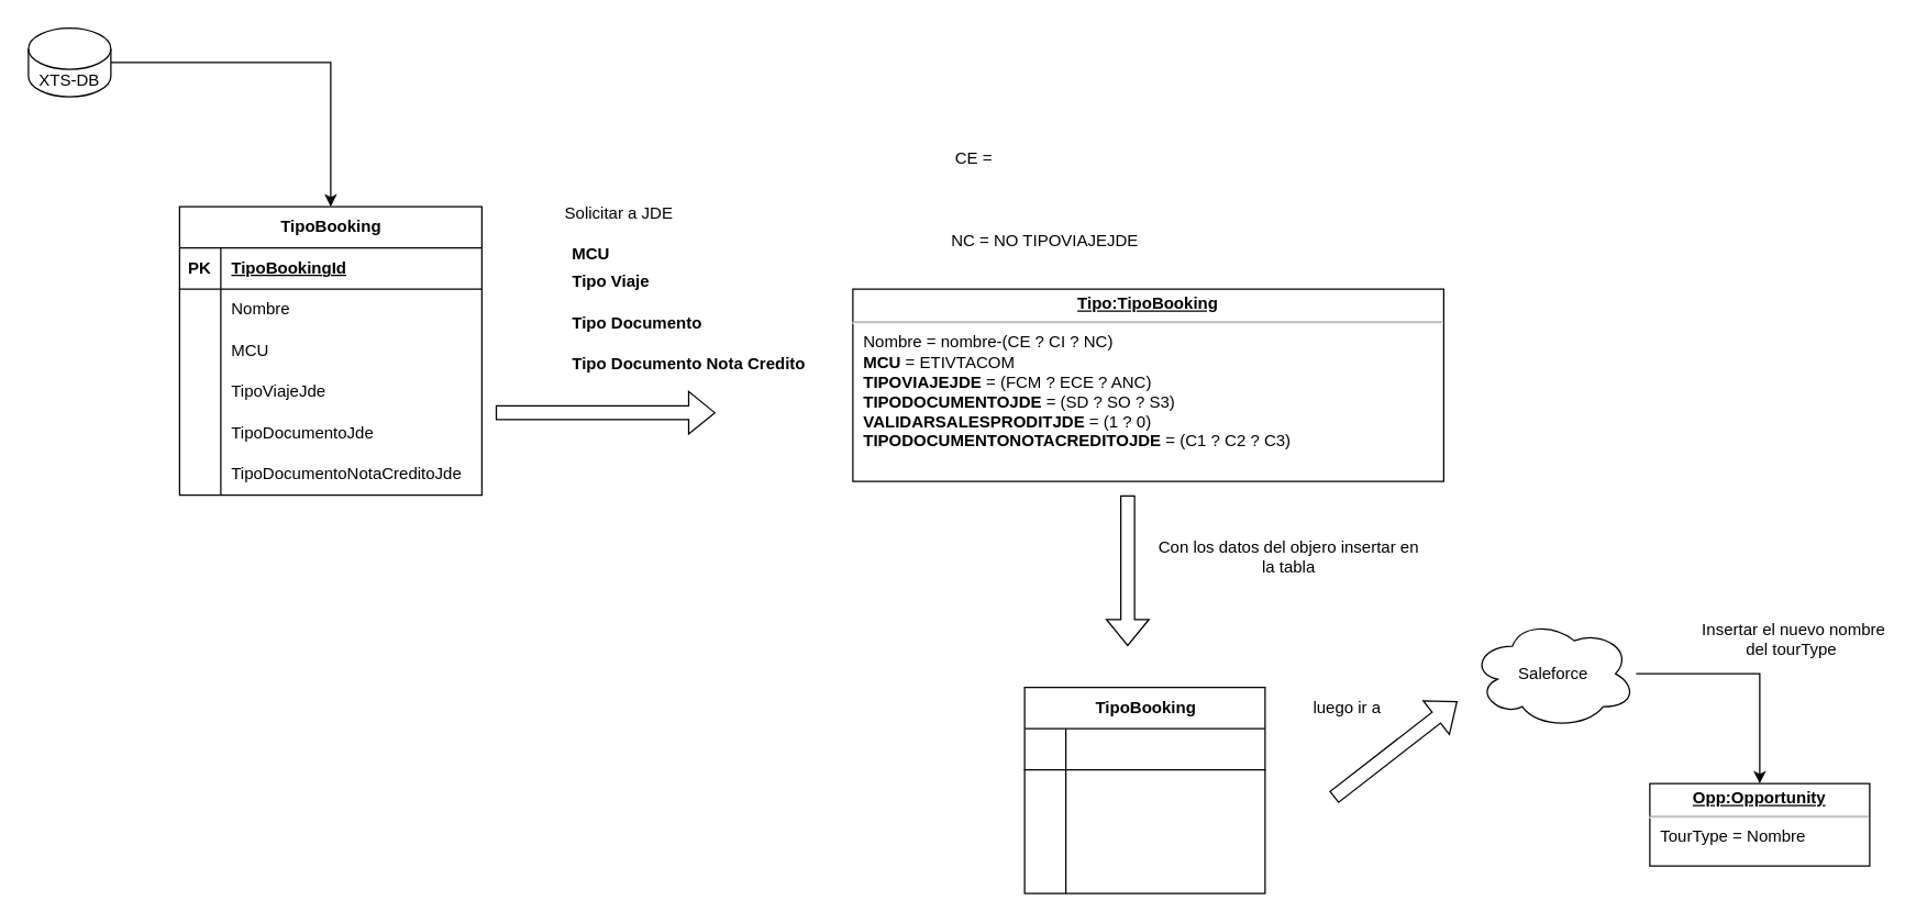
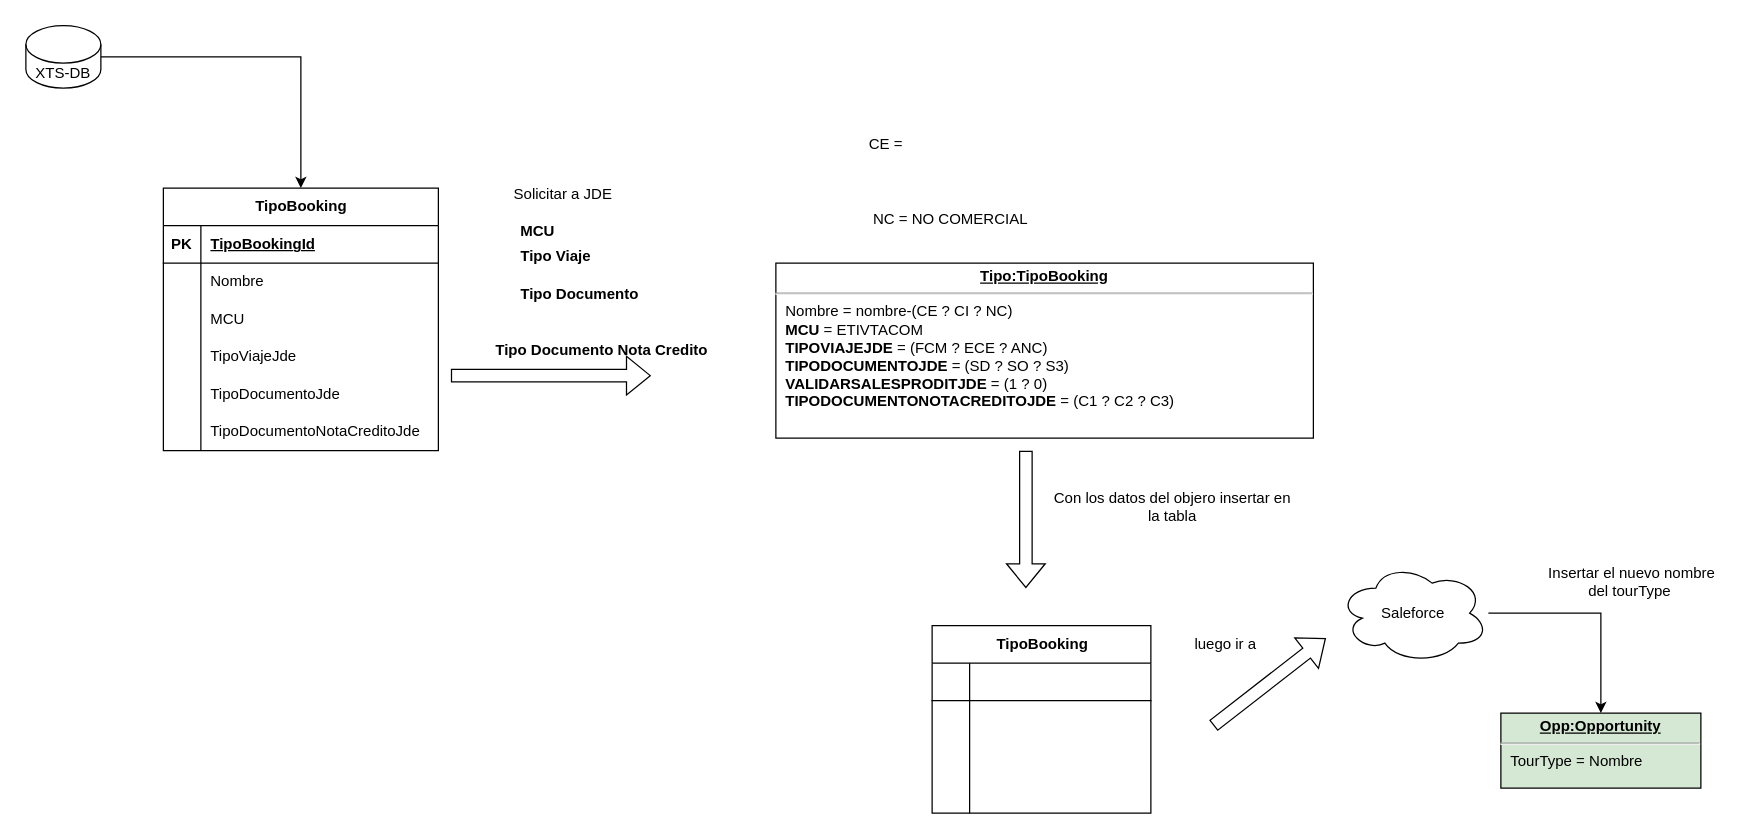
  <mxCell id="0" />
  <mxCell id="1" parent="0" />
  <mxCell id="2" style="edgeStyle=orthogonalEdgeStyle;rounded=0;orthogonalLoop=1;jettySize=auto;html=1;entryX=0.5;entryY=0;entryDx=0;entryDy=0;" edge="1" parent="1" source="3" target="4"><mxGeometry relative="1" as="geometry" /></mxCell>
  <mxCell id="3" value="XTS-DB" style="shape=cylinder3;whiteSpace=wrap;html=1;boundedLbl=1;backgroundOutline=1;size=15;" vertex="1" parent="1"><mxGeometry x="20" y="20" width="60" height="50" as="geometry" /></mxCell>
  <mxCell id="4" value="TipoBooking" style="shape=table;startSize=30;container=1;collapsible=1;childLayout=tableLayout;fixedRows=1;rowLines=0;fontStyle=1;align=center;resizeLast=1;html=1;" vertex="1" parent="1"><mxGeometry x="130" y="150" width="220" height="210" as="geometry" /></mxCell>
  <mxCell id="5" value="" style="shape=tableRow;horizontal=0;startSize=0;swimlaneHead=0;swimlaneBody=0;fillColor=none;collapsible=0;dropTarget=0;points=[[0,0.5],[1,0.5]];portConstraint=eastwest;top=0;left=0;right=0;bottom=1;" vertex="1" parent="4"><mxGeometry y="30" width="220" height="30" as="geometry" /></mxCell>
  <mxCell id="6" value="PK" style="shape=partialRectangle;connectable=0;fillColor=none;top=0;left=0;bottom=0;right=0;fontStyle=1;overflow=hidden;whiteSpace=wrap;html=1;" vertex="1" parent="5"><mxGeometry width="30" height="30" as="geometry"><mxRectangle width="30" height="30" as="alternateBounds" /></mxGeometry></mxCell>
  <mxCell id="7" value="TipoBookingId" style="shape=partialRectangle;connectable=0;fillColor=none;top=0;left=0;bottom=0;right=0;align=left;spacingLeft=6;fontStyle=5;overflow=hidden;whiteSpace=wrap;html=1;" vertex="1" parent="5"><mxGeometry x="30" width="190" height="30" as="geometry"><mxRectangle width="190" height="30" as="alternateBounds" /></mxGeometry></mxCell>
  <mxCell id="8" value="" style="shape=tableRow;horizontal=0;startSize=0;swimlaneHead=0;swimlaneBody=0;fillColor=none;collapsible=0;dropTarget=0;points=[[0,0.5],[1,0.5]];portConstraint=eastwest;top=0;left=0;right=0;bottom=0;" vertex="1" parent="4"><mxGeometry y="60" width="220" height="30" as="geometry" /></mxCell>
  <mxCell id="9" value="" style="shape=partialRectangle;connectable=0;fillColor=none;top=0;left=0;bottom=0;right=0;editable=1;overflow=hidden;whiteSpace=wrap;html=1;" vertex="1" parent="8"><mxGeometry width="30" height="30" as="geometry"><mxRectangle width="30" height="30" as="alternateBounds" /></mxGeometry></mxCell>
  <mxCell id="10" value="Nombre" style="shape=partialRectangle;connectable=0;fillColor=none;top=0;left=0;bottom=0;right=0;align=left;spacingLeft=6;overflow=hidden;whiteSpace=wrap;html=1;" vertex="1" parent="8"><mxGeometry x="30" width="190" height="30" as="geometry"><mxRectangle width="190" height="30" as="alternateBounds" /></mxGeometry></mxCell>
  <mxCell id="11" value="" style="shape=tableRow;horizontal=0;startSize=0;swimlaneHead=0;swimlaneBody=0;fillColor=none;collapsible=0;dropTarget=0;points=[[0,0.5],[1,0.5]];portConstraint=eastwest;top=0;left=0;right=0;bottom=0;" vertex="1" parent="4"><mxGeometry y="90" width="220" height="30" as="geometry" /></mxCell>
  <mxCell id="12" value="" style="shape=partialRectangle;connectable=0;fillColor=none;top=0;left=0;bottom=0;right=0;editable=1;overflow=hidden;whiteSpace=wrap;html=1;" vertex="1" parent="11"><mxGeometry width="30" height="30" as="geometry"><mxRectangle width="30" height="30" as="alternateBounds" /></mxGeometry></mxCell>
  <mxCell id="13" value="MCU" style="shape=partialRectangle;connectable=0;fillColor=none;top=0;left=0;bottom=0;right=0;align=left;spacingLeft=6;overflow=hidden;whiteSpace=wrap;html=1;" vertex="1" parent="11"><mxGeometry x="30" width="190" height="30" as="geometry"><mxRectangle width="190" height="30" as="alternateBounds" /></mxGeometry></mxCell>
  <mxCell id="14" value="" style="shape=tableRow;horizontal=0;startSize=0;swimlaneHead=0;swimlaneBody=0;fillColor=none;collapsible=0;dropTarget=0;points=[[0,0.5],[1,0.5]];portConstraint=eastwest;top=0;left=0;right=0;bottom=0;" vertex="1" parent="4"><mxGeometry y="120" width="220" height="30" as="geometry" /></mxCell>
  <mxCell id="15" value="" style="shape=partialRectangle;connectable=0;fillColor=none;top=0;left=0;bottom=0;right=0;editable=1;overflow=hidden;whiteSpace=wrap;html=1;" vertex="1" parent="14"><mxGeometry width="30" height="30" as="geometry"><mxRectangle width="30" height="30" as="alternateBounds" /></mxGeometry></mxCell>
  <mxCell id="16" value="TipoViajeJde" style="shape=partialRectangle;connectable=0;fillColor=none;top=0;left=0;bottom=0;right=0;align=left;spacingLeft=6;overflow=hidden;whiteSpace=wrap;html=1;" vertex="1" parent="14"><mxGeometry x="30" width="190" height="30" as="geometry"><mxRectangle width="190" height="30" as="alternateBounds" /></mxGeometry></mxCell>
  <mxCell id="17" value="" style="shape=tableRow;horizontal=0;startSize=0;swimlaneHead=0;swimlaneBody=0;fillColor=none;collapsible=0;dropTarget=0;points=[[0,0.5],[1,0.5]];portConstraint=eastwest;top=0;left=0;right=0;bottom=0;" vertex="1" parent="4"><mxGeometry y="150" width="220" height="30" as="geometry" /></mxCell>
  <mxCell id="18" value="" style="shape=partialRectangle;connectable=0;fillColor=none;top=0;left=0;bottom=0;right=0;editable=1;overflow=hidden;whiteSpace=wrap;html=1;" vertex="1" parent="17"><mxGeometry width="30" height="30" as="geometry"><mxRectangle width="30" height="30" as="alternateBounds" /></mxGeometry></mxCell>
  <mxCell id="19" value="TipoDocumentoJde" style="shape=partialRectangle;connectable=0;fillColor=none;top=0;left=0;bottom=0;right=0;align=left;spacingLeft=6;overflow=hidden;whiteSpace=wrap;html=1;" vertex="1" parent="17"><mxGeometry x="30" width="190" height="30" as="geometry"><mxRectangle width="190" height="30" as="alternateBounds" /></mxGeometry></mxCell>
  <mxCell id="20" value="" style="shape=tableRow;horizontal=0;startSize=0;swimlaneHead=0;swimlaneBody=0;fillColor=none;collapsible=0;dropTarget=0;points=[[0,0.5],[1,0.5]];portConstraint=eastwest;top=0;left=0;right=0;bottom=0;" vertex="1" parent="4"><mxGeometry y="180" width="220" height="30" as="geometry" /></mxCell>
  <mxCell id="21" value="" style="shape=partialRectangle;connectable=0;fillColor=none;top=0;left=0;bottom=0;right=0;editable=1;overflow=hidden;whiteSpace=wrap;html=1;" vertex="1" parent="20"><mxGeometry width="30" height="30" as="geometry"><mxRectangle width="30" height="30" as="alternateBounds" /></mxGeometry></mxCell>
  <mxCell id="22" value="TipoDocumentoNotaCreditoJde" style="shape=partialRectangle;connectable=0;fillColor=none;top=0;left=0;bottom=0;right=0;align=left;spacingLeft=6;overflow=hidden;whiteSpace=wrap;html=1;" vertex="1" parent="20"><mxGeometry x="30" width="190" height="30" as="geometry"><mxRectangle width="190" height="30" as="alternateBounds" /></mxGeometry></mxCell>
  <mxCell id="23" value="" style="shape=flexArrow;endArrow=classic;html=1;rounded=0;" edge="1" parent="1"><mxGeometry width="50" height="50" relative="1" as="geometry"><mxPoint x="360" y="300" as="sourcePoint" /><mxPoint x="520" y="300" as="targetPoint" /></mxGeometry></mxCell>
  <mxCell id="24" value="Solicitar a JDE" style="text;html=1;align=center;verticalAlign=middle;whiteSpace=wrap;rounded=0;" vertex="1" parent="1"><mxGeometry x="400" y="140" width="100" height="30" as="geometry" /></mxCell>
  <mxCell id="25" value="MCU" style="text;strokeColor=none;fillColor=none;align=left;verticalAlign=middle;spacingLeft=4;spacingRight=4;overflow=hidden;points=[[0,0.5],[1,0.5]];portConstraint=eastwest;rotatable=0;whiteSpace=wrap;html=1;fontStyle=1" vertex="1" parent="1"><mxGeometry x="410" y="170" width="80" height="30" as="geometry" /></mxCell>
  <mxCell id="26" value="Tipo Viaje" style="text;strokeColor=none;fillColor=none;align=left;verticalAlign=middle;spacingLeft=4;spacingRight=4;overflow=hidden;points=[[0,0.5],[1,0.5]];portConstraint=eastwest;rotatable=0;whiteSpace=wrap;html=1;fontStyle=1" vertex="1" parent="1"><mxGeometry x="410" y="190" width="210" height="30" as="geometry" /></mxCell>
  <mxCell id="27" value="Tipo Documento&amp;nbsp;" style="text;strokeColor=none;fillColor=none;align=left;verticalAlign=middle;spacingLeft=4;spacingRight=4;overflow=hidden;points=[[0,0.5],[1,0.5]];portConstraint=eastwest;rotatable=0;whiteSpace=wrap;html=1;fontStyle=1" vertex="1" parent="1"><mxGeometry x="410" y="220" width="180" height="30" as="geometry" /></mxCell>
- <mxCell id="28" value="Tipo Documento Nota Credito" style="text;strokeColor=none;fillColor=none;align=left;verticalAlign=middle;spacingLeft=4;spacingRight=4;overflow=hidden;points=[[0,0.5],[1,0.5]];portConstraint=eastwest;rotatable=0;whiteSpace=wrap;html=1;fontStyle=1" vertex="1" parent="1"><mxGeometry x="410" y="250" width="190" height="30" as="geometry" /></mxCell>
+ <mxCell id="28" value="Tipo Documento Nota Credito" style="text;strokeColor=none;fillColor=none;align=left;verticalAlign=middle;spacingLeft=4;spacingRight=4;overflow=hidden;points=[[0,0.5],[1,0.5]];portConstraint=eastwest;rotatable=0;whiteSpace=wrap;html=1;fontStyle=1" vertex="1" parent="1"><mxGeometry x="390" y="265" width="190" height="30" as="geometry" /></mxCell>
  <mxCell id="29" value="&lt;p style=&quot;margin:0px;margin-top:4px;text-align:center;text-decoration:underline;&quot;&gt;&lt;b&gt;Tipo:TipoBooking&lt;/b&gt;&lt;/p&gt;&lt;hr&gt;&lt;p style=&quot;margin:0px;margin-left:8px;&quot;&gt;Nombre = nombre-(CE ? CI ? NC)&lt;br&gt;&lt;b&gt;MCU&lt;/b&gt; = ETIVTACOM&lt;br&gt;&lt;b&gt;TIPOVIAJEJDE&lt;/b&gt; = (FCM ? ECE ? ANC)&lt;/p&gt;&lt;p style=&quot;margin:0px;margin-left:8px;&quot;&gt;&lt;b&gt;TIPODOCUMENTOJDE&lt;/b&gt; = (SD ? SO ? S3)&lt;/p&gt;&lt;p style=&quot;margin:0px;margin-left:8px;&quot;&gt;&lt;b&gt;VALIDARSALESPRODITJDE&lt;/b&gt; = (1 ? 0)&lt;/p&gt;&lt;p style=&quot;margin:0px;margin-left:8px;&quot;&gt;&lt;b&gt;TIPODOCUMENTONOTACREDITOJDE&lt;/b&gt; = (C1 ? C2 ? C3)&lt;/p&gt;" style="verticalAlign=top;align=left;overflow=fill;html=1;whiteSpace=wrap;" vertex="1" parent="1"><mxGeometry x="620" y="210" width="430" height="140" as="geometry" /></mxCell>
  <mxCell id="30" value="CE =&amp;nbsp;" style="text;html=1;align=center;verticalAlign=middle;whiteSpace=wrap;rounded=0;" vertex="1" parent="1"><mxGeometry x="660" y="100" width="100" height="30" as="geometry" /></mxCell>
- <mxCell id="31" value="NC = NO TIPOVIAJEJDE" style="text;html=1;align=center;verticalAlign=middle;whiteSpace=wrap;rounded=0;" vertex="1" parent="1"><mxGeometry x="660" y="160" width="200" height="30" as="geometry" /></mxCell>
+ <mxCell id="31" value="NC = NO COMERCIAL" style="text;html=1;align=center;verticalAlign=middle;whiteSpace=wrap;rounded=0;" vertex="1" parent="1"><mxGeometry x="660" y="160" width="200" height="30" as="geometry" /></mxCell>
  <mxCell id="32" value="" style="shape=flexArrow;endArrow=classic;html=1;rounded=0;" edge="1" parent="1"><mxGeometry width="50" height="50" relative="1" as="geometry"><mxPoint x="820" y="360" as="sourcePoint" /><mxPoint x="820" y="470" as="targetPoint" /></mxGeometry></mxCell>
  <mxCell id="33" value="TipoBooking" style="shape=table;startSize=30;container=1;collapsible=1;childLayout=tableLayout;fixedRows=1;rowLines=0;fontStyle=1;align=center;resizeLast=1;html=1;" vertex="1" parent="1"><mxGeometry x="745" y="500" width="175" height="150" as="geometry" /></mxCell>
  <mxCell id="34" value="" style="shape=tableRow;horizontal=0;startSize=0;swimlaneHead=0;swimlaneBody=0;fillColor=none;collapsible=0;dropTarget=0;points=[[0,0.5],[1,0.5]];portConstraint=eastwest;top=0;left=0;right=0;bottom=1;" vertex="1" parent="33"><mxGeometry y="30" width="175" height="30" as="geometry" /></mxCell>
  <mxCell id="35" value="" style="shape=partialRectangle;connectable=0;fillColor=none;top=0;left=0;bottom=0;right=0;fontStyle=1;overflow=hidden;whiteSpace=wrap;html=1;" vertex="1" parent="34"><mxGeometry width="30" height="30" as="geometry"><mxRectangle width="30" height="30" as="alternateBounds" /></mxGeometry></mxCell>
  <mxCell id="36" value="" style="shape=partialRectangle;connectable=0;fillColor=none;top=0;left=0;bottom=0;right=0;align=left;spacingLeft=6;fontStyle=5;overflow=hidden;whiteSpace=wrap;html=1;" vertex="1" parent="34"><mxGeometry x="30" width="145" height="30" as="geometry"><mxRectangle width="145" height="30" as="alternateBounds" /></mxGeometry></mxCell>
  <mxCell id="37" value="" style="shape=tableRow;horizontal=0;startSize=0;swimlaneHead=0;swimlaneBody=0;fillColor=none;collapsible=0;dropTarget=0;points=[[0,0.5],[1,0.5]];portConstraint=eastwest;top=0;left=0;right=0;bottom=0;" vertex="1" parent="33"><mxGeometry y="60" width="175" height="30" as="geometry" /></mxCell>
  <mxCell id="38" value="" style="shape=partialRectangle;connectable=0;fillColor=none;top=0;left=0;bottom=0;right=0;editable=1;overflow=hidden;whiteSpace=wrap;html=1;" vertex="1" parent="37"><mxGeometry width="30" height="30" as="geometry"><mxRectangle width="30" height="30" as="alternateBounds" /></mxGeometry></mxCell>
  <mxCell id="39" value="" style="shape=partialRectangle;connectable=0;fillColor=none;top=0;left=0;bottom=0;right=0;align=left;spacingLeft=6;overflow=hidden;whiteSpace=wrap;html=1;" vertex="1" parent="37"><mxGeometry x="30" width="145" height="30" as="geometry"><mxRectangle width="145" height="30" as="alternateBounds" /></mxGeometry></mxCell>
  <mxCell id="40" value="" style="shape=tableRow;horizontal=0;startSize=0;swimlaneHead=0;swimlaneBody=0;fillColor=none;collapsible=0;dropTarget=0;points=[[0,0.5],[1,0.5]];portConstraint=eastwest;top=0;left=0;right=0;bottom=0;" vertex="1" parent="33"><mxGeometry y="90" width="175" height="30" as="geometry" /></mxCell>
  <mxCell id="41" value="" style="shape=partialRectangle;connectable=0;fillColor=none;top=0;left=0;bottom=0;right=0;editable=1;overflow=hidden;whiteSpace=wrap;html=1;" vertex="1" parent="40"><mxGeometry width="30" height="30" as="geometry"><mxRectangle width="30" height="30" as="alternateBounds" /></mxGeometry></mxCell>
  <mxCell id="42" value="" style="shape=partialRectangle;connectable=0;fillColor=none;top=0;left=0;bottom=0;right=0;align=left;spacingLeft=6;overflow=hidden;whiteSpace=wrap;html=1;" vertex="1" parent="40"><mxGeometry x="30" width="145" height="30" as="geometry"><mxRectangle width="145" height="30" as="alternateBounds" /></mxGeometry></mxCell>
  <mxCell id="43" value="" style="shape=tableRow;horizontal=0;startSize=0;swimlaneHead=0;swimlaneBody=0;fillColor=none;collapsible=0;dropTarget=0;points=[[0,0.5],[1,0.5]];portConstraint=eastwest;top=0;left=0;right=0;bottom=0;" vertex="1" parent="33"><mxGeometry y="120" width="175" height="30" as="geometry" /></mxCell>
  <mxCell id="44" value="" style="shape=partialRectangle;connectable=0;fillColor=none;top=0;left=0;bottom=0;right=0;editable=1;overflow=hidden;whiteSpace=wrap;html=1;" vertex="1" parent="43"><mxGeometry width="30" height="30" as="geometry"><mxRectangle width="30" height="30" as="alternateBounds" /></mxGeometry></mxCell>
  <mxCell id="45" value="" style="shape=partialRectangle;connectable=0;fillColor=none;top=0;left=0;bottom=0;right=0;align=left;spacingLeft=6;overflow=hidden;whiteSpace=wrap;html=1;" vertex="1" parent="43"><mxGeometry x="30" width="145" height="30" as="geometry"><mxRectangle width="145" height="30" as="alternateBounds" /></mxGeometry></mxCell>
  <mxCell id="46" value="Con los datos del objero insertar en la tabla" style="text;html=1;align=center;verticalAlign=middle;whiteSpace=wrap;rounded=0;" vertex="1" parent="1"><mxGeometry x="840" y="390" width="195" height="30" as="geometry" /></mxCell>
  <mxCell id="47" style="edgeStyle=orthogonalEdgeStyle;rounded=0;orthogonalLoop=1;jettySize=auto;html=1;entryX=0.5;entryY=0;entryDx=0;entryDy=0;" edge="1" parent="1" source="48" target="49"><mxGeometry relative="1" as="geometry" /></mxCell>
  <mxCell id="48" value="Saleforce" style="ellipse;shape=cloud;whiteSpace=wrap;html=1;" vertex="1" parent="1"><mxGeometry x="1070" y="450" width="120" height="80" as="geometry" /></mxCell>
- <mxCell id="49" value="&lt;p style=&quot;margin:0px;margin-top:4px;text-align:center;text-decoration:underline;&quot;&gt;&lt;b&gt;Opp:Opportunity&lt;/b&gt;&lt;/p&gt;&lt;hr&gt;&lt;p style=&quot;margin:0px;margin-left:8px;&quot;&gt;TourType = Nombre&lt;br&gt;&lt;br&gt;&lt;/p&gt;" style="verticalAlign=top;align=left;overflow=fill;html=1;whiteSpace=wrap;" vertex="1" parent="1"><mxGeometry x="1200" y="570" width="160" height="60" as="geometry" /></mxCell>
+ <mxCell id="49" value="&lt;p style=&quot;margin:0px;margin-top:4px;text-align:center;text-decoration:underline;&quot;&gt;&lt;b&gt;Opp:Opportunity&lt;/b&gt;&lt;/p&gt;&lt;hr&gt;&lt;p style=&quot;margin:0px;margin-left:8px;&quot;&gt;TourType = Nombre&lt;br&gt;&lt;br&gt;&lt;/p&gt;" style="verticalAlign=top;align=left;overflow=fill;html=1;whiteSpace=wrap;fillColor=#d5e8d4;" vertex="1" parent="1"><mxGeometry x="1200" y="570" width="160" height="60" as="geometry" /></mxCell>
  <mxCell id="50" value="" style="shape=flexArrow;endArrow=classic;html=1;rounded=0;" edge="1" parent="1"><mxGeometry width="50" height="50" relative="1" as="geometry"><mxPoint x="970" y="580" as="sourcePoint" /><mxPoint x="1060" y="510" as="targetPoint" /></mxGeometry></mxCell>
  <mxCell id="51" value="luego ir a" style="text;html=1;align=center;verticalAlign=middle;whiteSpace=wrap;rounded=0;" vertex="1" parent="1"><mxGeometry x="950" y="500" width="60" height="30" as="geometry" /></mxCell>
  <mxCell id="52" value="Insertar el nuevo nombre del tourType&amp;nbsp;" style="text;html=1;align=center;verticalAlign=middle;whiteSpace=wrap;rounded=0;" vertex="1" parent="1"><mxGeometry x="1230" y="450" width="150" height="30" as="geometry" /></mxCell>
